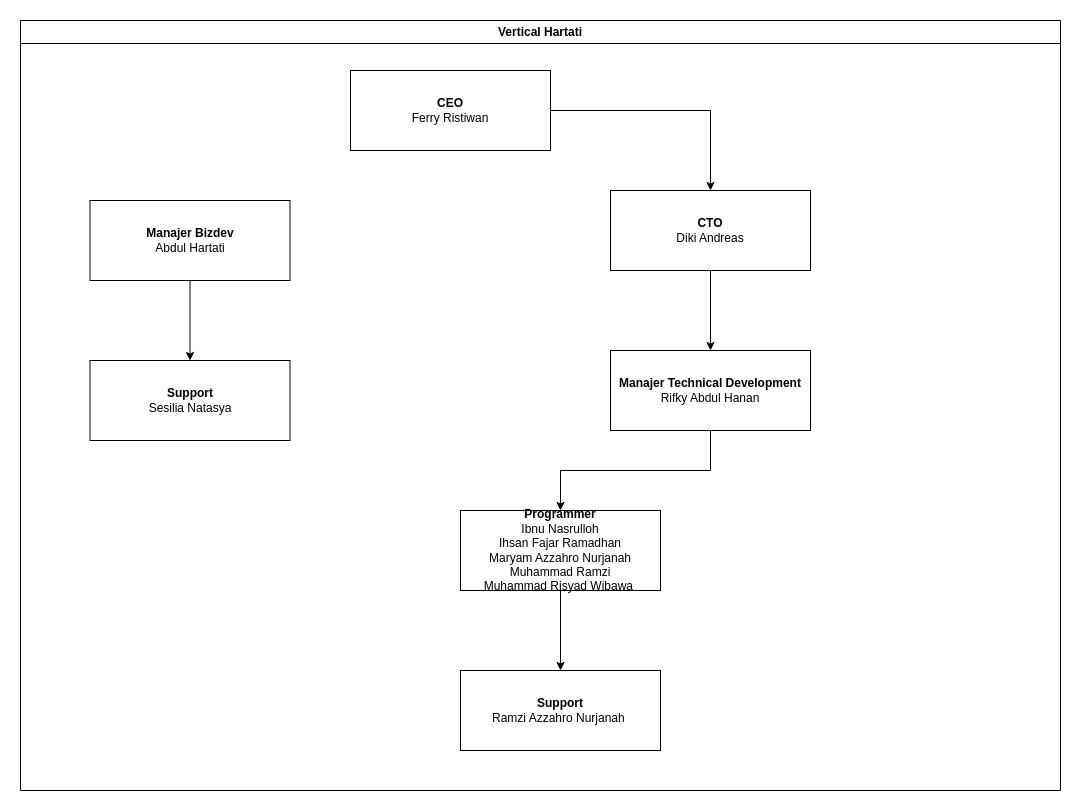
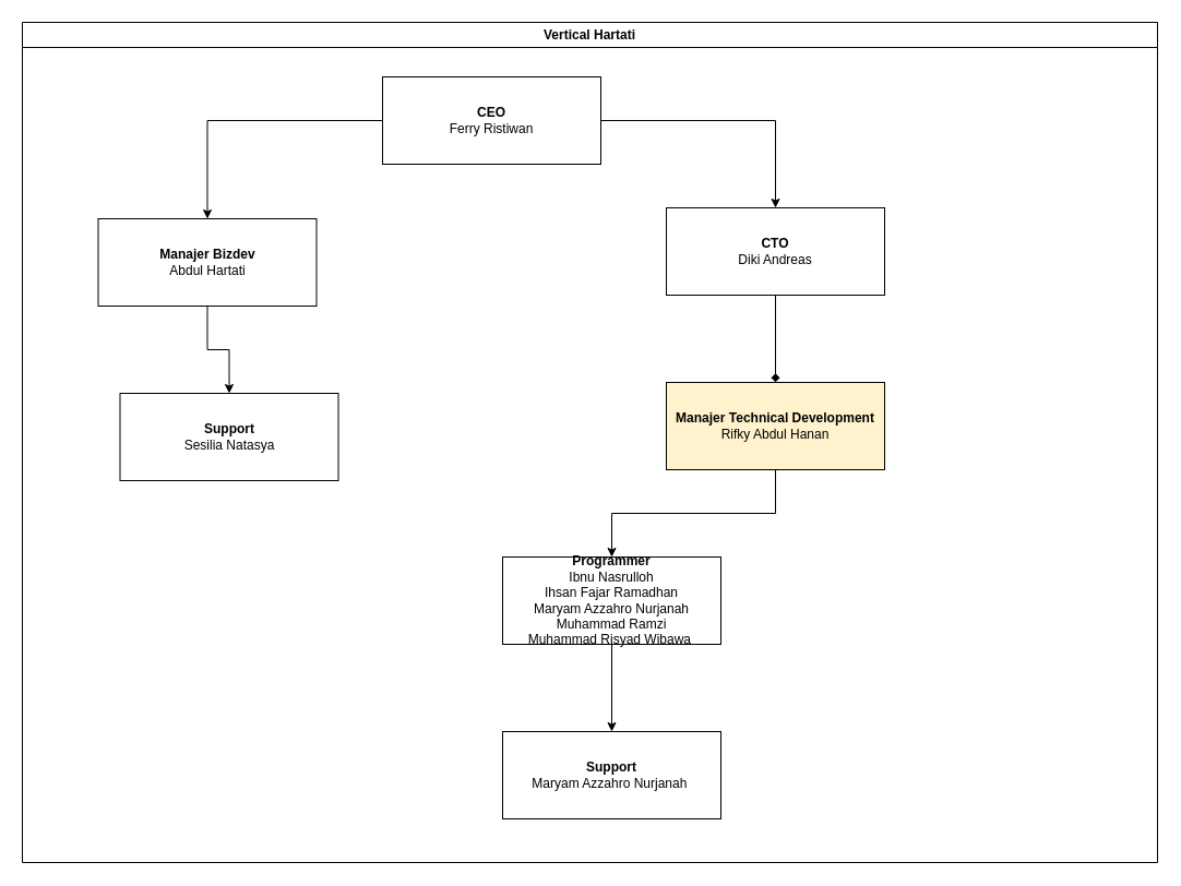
  <mxCell id="0" />
  <mxCell id="1" parent="0" />
  <mxCell id="2" value="Vertical Hartati" style="swimlane;whiteSpace=wrap;html=1;" vertex="1" parent="1"><mxGeometry x="20" y="20" width="1040" height="770" as="geometry" /></mxCell>
+ <mxCell id="3" value="" style="edgeStyle=orthogonalEdgeStyle;rounded=0;orthogonalLoop=1;jettySize=auto;html=1;" edge="1" parent="2" source="5" target="7"><mxGeometry relative="1" as="geometry" /></mxCell>
  <mxCell id="4" value="" style="edgeStyle=orthogonalEdgeStyle;rounded=0;orthogonalLoop=1;jettySize=auto;html=1;" edge="1" parent="2" source="5" target="10"><mxGeometry relative="1" as="geometry" /></mxCell>
  <mxCell id="5" value="&lt;b&gt;CEO&lt;/b&gt;&lt;div&gt;Ferry Ristiwan&lt;/div&gt;" style="rounded=0;whiteSpace=wrap;html=1;" vertex="1" parent="2"><mxGeometry x="330" y="50" width="200" height="80" as="geometry" /></mxCell>
  <mxCell id="6" value="" style="edgeStyle=orthogonalEdgeStyle;rounded=0;orthogonalLoop=1;jettySize=auto;html=1;" edge="1" parent="2" source="7" target="8"><mxGeometry relative="1" as="geometry" /></mxCell>
  <mxCell id="7" value="&lt;b&gt;Manajer Bizdev&lt;/b&gt;&lt;div&gt;Abdul Hartati&lt;/div&gt;" style="rounded=0;whiteSpace=wrap;html=1;" vertex="1" parent="2"><mxGeometry x="69.5" y="180" width="200" height="80" as="geometry" /></mxCell>
- <mxCell id="8" value="&lt;b&gt;Support&lt;/b&gt;&lt;div&gt;Sesilia Natasya&lt;/div&gt;" style="rounded=0;whiteSpace=wrap;html=1;" vertex="1" parent="2"><mxGeometry x="69.5" y="340" width="200" height="80" as="geometry" /></mxCell>
- <mxCell id="9" value="" style="edgeStyle=orthogonalEdgeStyle;rounded=0;orthogonalLoop=1;jettySize=auto;html=1;" edge="1" parent="2" source="10" target="12"><mxGeometry relative="1" as="geometry" /></mxCell>
+ <mxCell id="8" value="&lt;b&gt;Support&lt;/b&gt;&lt;div&gt;Sesilia Natasya&lt;/div&gt;" style="rounded=0;whiteSpace=wrap;html=1;" vertex="1" parent="2"><mxGeometry x="89.5" y="340" width="200" height="80" as="geometry" /></mxCell>
+ <mxCell id="9" value="" style="edgeStyle=orthogonalEdgeStyle;rounded=0;orthogonalLoop=1;jettySize=auto;html=1;endArrow=diamond;" edge="1" parent="2" source="10" target="12"><mxGeometry relative="1" as="geometry" /></mxCell>
  <mxCell id="10" value="&lt;b&gt;CTO&lt;/b&gt;&lt;div&gt;Diki Andreas&lt;/div&gt;" style="rounded=0;whiteSpace=wrap;html=1;" vertex="1" parent="2"><mxGeometry x="590" y="170" width="200" height="80" as="geometry" /></mxCell>
  <mxCell id="11" value="" style="edgeStyle=orthogonalEdgeStyle;rounded=0;orthogonalLoop=1;jettySize=auto;html=1;" edge="1" parent="2" source="12" target="14"><mxGeometry relative="1" as="geometry" /></mxCell>
- <mxCell id="12" value="&lt;b&gt;Manajer Technical Development&lt;/b&gt;&lt;div&gt;Rifky Abdul Hanan&lt;/div&gt;" style="rounded=0;whiteSpace=wrap;html=1;" vertex="1" parent="2"><mxGeometry x="590" y="330" width="200" height="80" as="geometry" /></mxCell>
+ <mxCell id="12" value="&lt;b&gt;Manajer Technical Development&lt;/b&gt;&lt;div&gt;Rifky Abdul Hanan&lt;/div&gt;" style="rounded=0;whiteSpace=wrap;html=1;fillColor=#fff2cc;" vertex="1" parent="2"><mxGeometry x="590" y="330" width="200" height="80" as="geometry" /></mxCell>
  <mxCell id="13" value="" style="edgeStyle=orthogonalEdgeStyle;rounded=0;orthogonalLoop=1;jettySize=auto;html=1;" edge="1" parent="2" source="14" target="15"><mxGeometry relative="1" as="geometry" /></mxCell>
  <mxCell id="14" value="&lt;b&gt;Programmer&lt;/b&gt;&lt;div&gt;Ibnu Nasrulloh&lt;/div&gt;&lt;div&gt;Ihsan Fajar Ramadhan&lt;/div&gt;&lt;div&gt;Maryam Azzahro Nurjanah&lt;/div&gt;&lt;div&gt;Muhammad Ramzi&lt;/div&gt;&lt;div&gt;Muhammad Risyad Wibawa&amp;nbsp;&lt;/div&gt;" style="rounded=0;whiteSpace=wrap;html=1;" vertex="1" parent="2"><mxGeometry x="440" y="490" width="200" height="80" as="geometry" /></mxCell>
- <mxCell id="15" value="&lt;b&gt;Support&lt;/b&gt;&lt;div&gt;&lt;span style=&quot;background-color: transparent; color: light-dark(rgb(0, 0, 0), rgb(255, 255, 255));&quot;&gt;Ramzi Azzahro Nurjanah&amp;nbsp;&lt;/span&gt;&lt;/div&gt;" style="rounded=0;whiteSpace=wrap;html=1;" vertex="1" parent="2"><mxGeometry x="440" y="650" width="200" height="80" as="geometry" /></mxCell>
+ <mxCell id="15" value="&lt;b&gt;Support&lt;/b&gt;&lt;div&gt;&lt;span style=&quot;background-color: transparent; color: light-dark(rgb(0, 0, 0), rgb(255, 255, 255));&quot;&gt;Maryam Azzahro Nurjanah&amp;nbsp;&lt;/span&gt;&lt;/div&gt;" style="rounded=0;whiteSpace=wrap;html=1;" vertex="1" parent="2"><mxGeometry x="440" y="650" width="200" height="80" as="geometry" /></mxCell>
